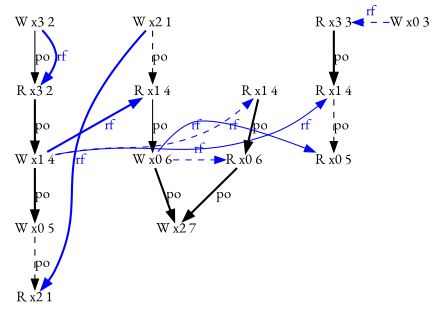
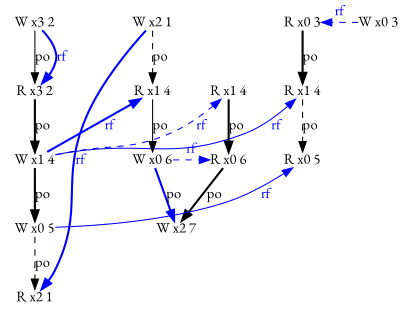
  digraph {
    fontname="EB Garamond"
    node [fontname="EB Garamond" idx=0 loc=0 shape=plain th=2 type=R]
    edge [fontname="EB Garamond" style=bold]
    n1 [label="W x3 2" loc=3 type=W]
    n2 [idx=1 label="R x3 2" loc=3]
    n3 [idx=2 label="W x1 4" loc=1 type=W]
    n4 [idx=2 label="R x0 5" th=0]
    n5 [idx=4 label="R x2 1" loc=2]
    n6 [idx=3 label="W x2 7" loc=2 th=1 type=W]
    n7 [label="R x1 4" loc=1 th=3]
    n8 [idx=1 label="R x0 6" th=3]
    n9 [idx=1 label="R x1 4" loc=1 th=0]
-   n10 [label="R x3 3" th=0]
+   n10 [label="R x0 3" th=0]
    n11 [idx=3 label="W x0 5" type=W]
    n12 [idx=1 label="R x1 4" loc=1 th=1]
    n13 [idx=2 label="W x0 6" th=1 type=W]
    n14 [idx=2 label="W x0 3" th=3 type=W]
    n15 [label="W x2 1" loc=2 th=1 type=W]
    n1 -> n2 [label=po style=solid]
    n1 -> n2 [color=blue constraint=false fontcolor=blue from_idx=0 from_th=2 label=rf to_idx=1 to_th=2]
    n2 -> n3 [label=po]
    n3 -> n7 [color=blue constraint=false fontcolor=blue from_idx=2 from_th=2 label=rf style=dashed to_idx=0 to_th=3]
    n3 -> n9 [color=blue constraint=false fontcolor=blue from_idx=2 from_th=2 label=rf style=solid to_idx=1 to_th=0]
    n3 -> n11 [label=po]
    n3 -> n12 [color=blue constraint=false fontcolor=blue from_idx=2 from_th=2 label=rf to_idx=1 to_th=1]
    n7 -> n8 [label=po]
    n8 -> n6 [label=po]
    n9 -> n4 [label=po style=dashed]
    n10 -> n9 [label=po]
-   n13 -> n4 [color=blue constraint=false fontcolor=blue from_idx=3 from_th=2 label=rf style=solid to_idx=2 to_th=0]
+   n11 -> n4 [color=blue constraint=false fontcolor=blue from_idx=3 from_th=2 label=rf style=solid to_idx=2 to_th=0]
    n11 -> n5 [label=po style=dashed]
    n12 -> n13 [label=po style=solid]
-   n13 -> n6 [label=po]
+   n13 -> n6 [label=po color=blue]
    n13 -> n8 [color=blue constraint=false fontcolor=blue from_idx=2 from_th=1 label=rf style=dashed to_idx=1 to_th=3]
    n14 -> n10 [color=blue constraint=false fontcolor=blue from_idx=2 from_th=3 label=rf style=dashed to_idx=0 to_th=0]
    n15 -> n5 [color=blue constraint=false fontcolor=blue from_idx=0 from_th=1 label=rf to_idx=4 to_th=2]
    n15 -> n12 [label=po style=dashed]
  }
